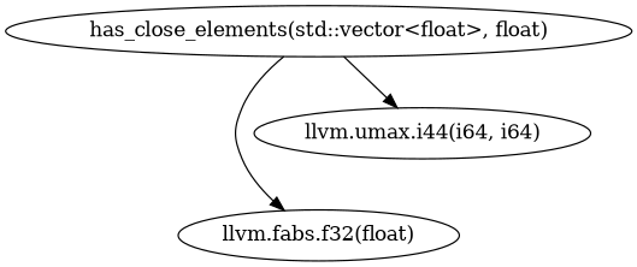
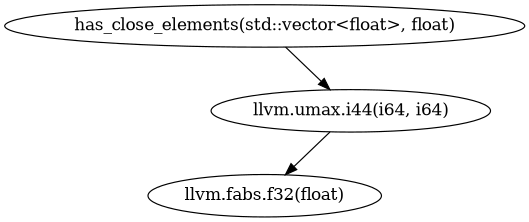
  digraph {
    n1 [label="has_close_elements(std::vector<float>, float)"]
    n2 [label="llvm.fabs.f32(float)"]
    n3 [label="llvm.umax.i44(i64, i64)"]
-   n1 -> n2
+   n3 -> n2
    n1 -> n3
  }
